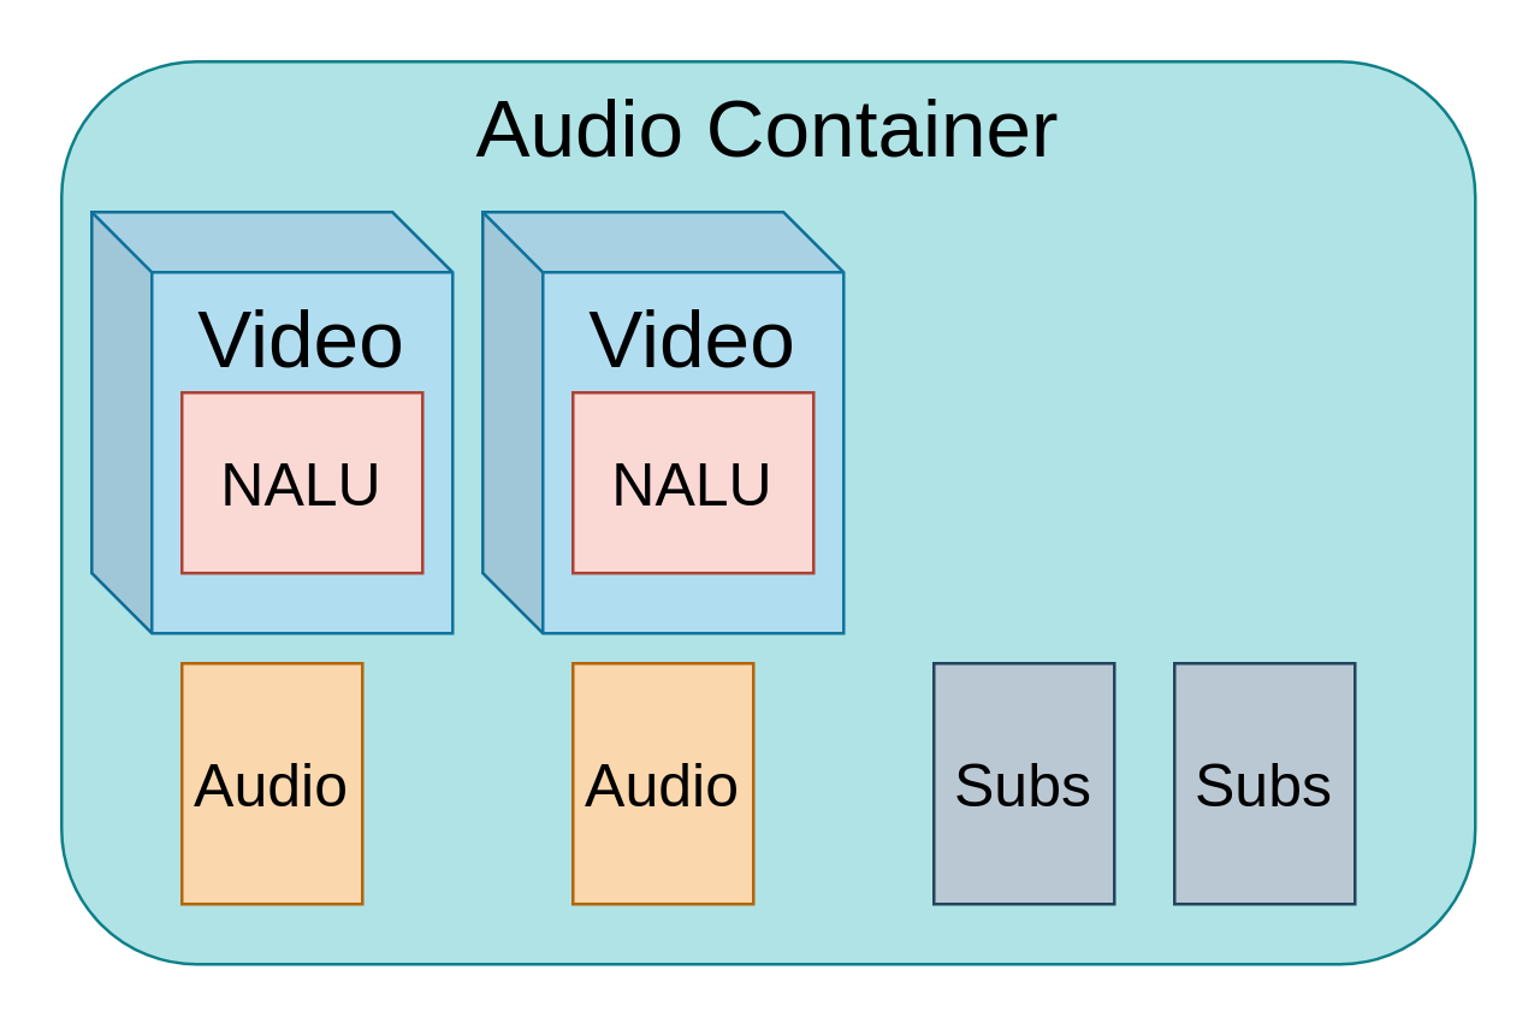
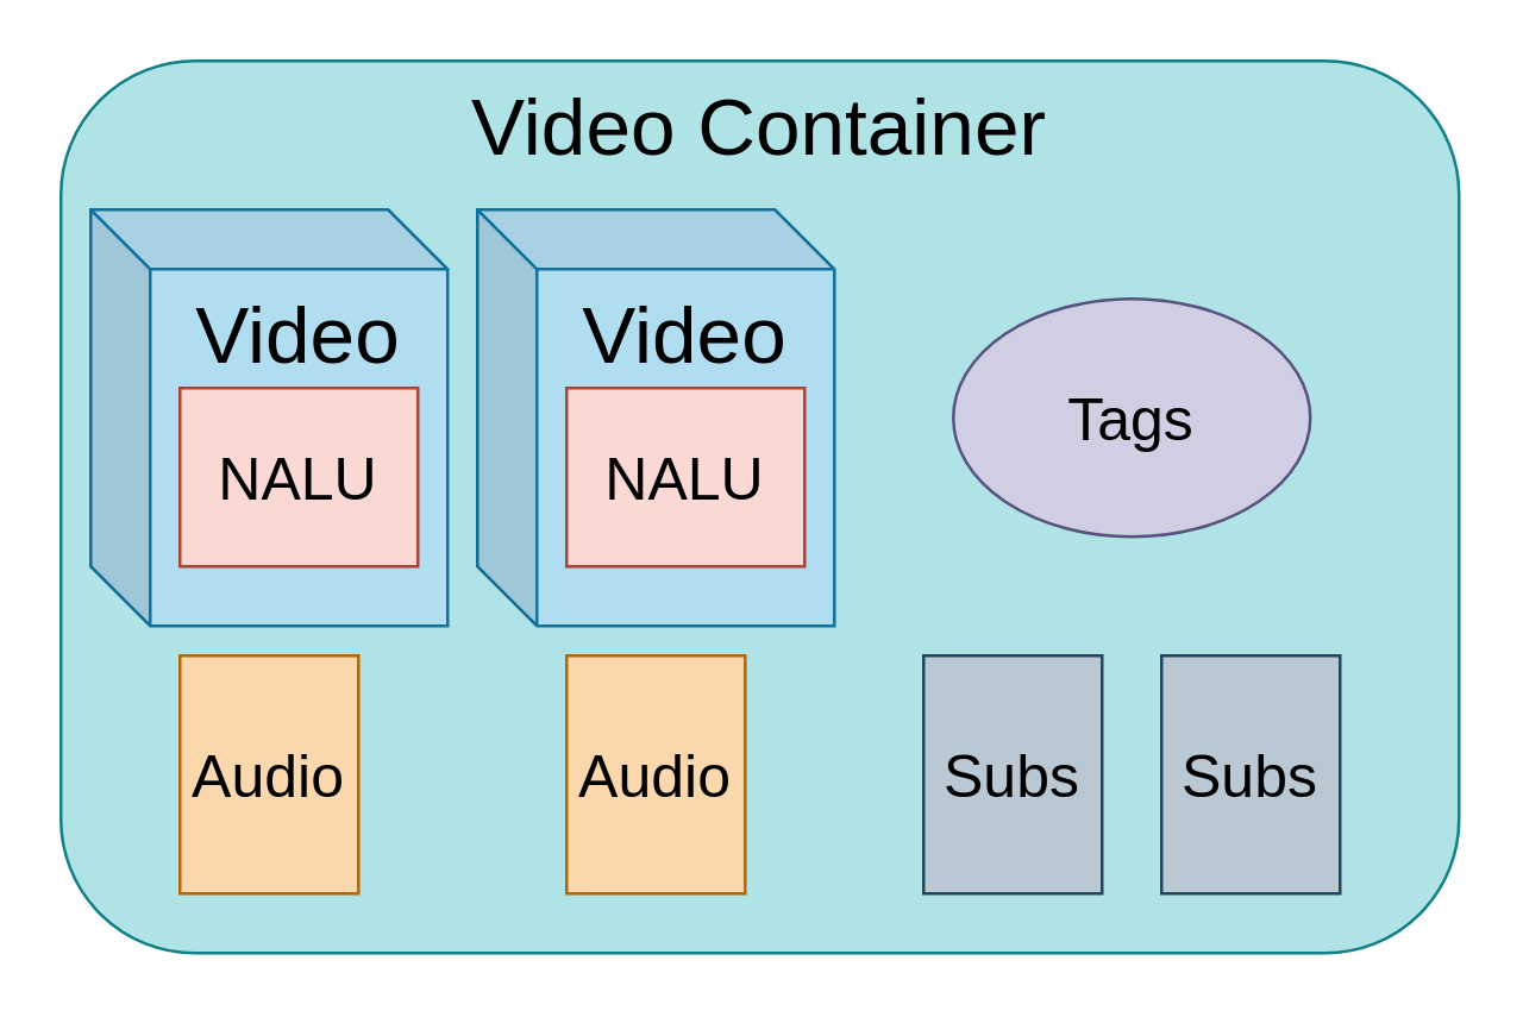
  <mxCell id="0" />
  <mxCell id="1" parent="0" />
- <mxCell id="2" value="Audio Container" style="rounded=1;whiteSpace=wrap;html=1;fillColor=#b0e3e6;strokeColor=#0e8088;verticalAlign=top;fontSize=27;" vertex="1" parent="1"><mxGeometry x="20" y="20" width="470" height="300" as="geometry" /></mxCell>
+ <mxCell id="2" value="Video Container" style="rounded=1;whiteSpace=wrap;html=1;fillColor=#b0e3e6;strokeColor=#0e8088;verticalAlign=top;fontSize=27;" vertex="1" parent="1"><mxGeometry x="20" y="20" width="470" height="300" as="geometry" /></mxCell>
  <mxCell id="3" value="Video" style="shape=cube;whiteSpace=wrap;html=1;boundedLbl=1;backgroundOutline=1;darkOpacity=0.05;darkOpacity2=0.1;fontSize=27;fillColor=#b1ddf0;strokeColor=#10739e;verticalAlign=top;" vertex="1" parent="1"><mxGeometry x="30" y="70" width="120" height="140" as="geometry" /></mxCell>
  <mxCell id="4" value="Video" style="shape=cube;whiteSpace=wrap;html=1;boundedLbl=1;backgroundOutline=1;darkOpacity=0.05;darkOpacity2=0.1;fontSize=27;fillColor=#b1ddf0;strokeColor=#10739e;verticalAlign=top;" vertex="1" parent="1"><mxGeometry x="160" y="70" width="120" height="140" as="geometry" /></mxCell>
  <mxCell id="5" value="Audio" style="rounded=0;whiteSpace=wrap;html=1;fontSize=20;fillColor=#fad7ac;strokeColor=#b46504;" vertex="1" parent="1"><mxGeometry x="60" y="220" width="60" height="80" as="geometry" /></mxCell>
  <mxCell id="6" value="Audio" style="rounded=0;whiteSpace=wrap;html=1;fontSize=20;fillColor=#fad7ac;strokeColor=#b46504;" vertex="1" parent="1"><mxGeometry x="190" y="220" width="60" height="80" as="geometry" /></mxCell>
+ <mxCell id="7" value="Tags" style="ellipse;whiteSpace=wrap;html=1;fontSize=20;fillColor=#d0cee2;strokeColor=#56517e;" vertex="1" parent="1"><mxGeometry x="320" y="100" width="120" height="80" as="geometry" /></mxCell>
  <mxCell id="8" value="NALU" style="rounded=0;whiteSpace=wrap;html=1;fontSize=20;fillColor=#fad9d5;strokeColor=#ae4132;" vertex="1" parent="1"><mxGeometry x="190" y="130" width="80" height="60" as="geometry" /></mxCell>
  <mxCell id="9" value="NALU" style="rounded=0;whiteSpace=wrap;html=1;fontSize=20;fillColor=#fad9d5;strokeColor=#ae4132;" vertex="1" parent="1"><mxGeometry x="60" y="130" width="80" height="60" as="geometry" /></mxCell>
  <mxCell id="10" value="Subs" style="rounded=0;whiteSpace=wrap;html=1;fontSize=20;fillColor=#bac8d3;strokeColor=#23445d;" vertex="1" parent="1"><mxGeometry x="310" y="220" width="60" height="80" as="geometry" /></mxCell>
  <mxCell id="11" value="Subs" style="rounded=0;whiteSpace=wrap;html=1;fontSize=20;fillColor=#bac8d3;strokeColor=#23445d;" vertex="1" parent="1"><mxGeometry x="390" y="220" width="60" height="80" as="geometry" /></mxCell>
